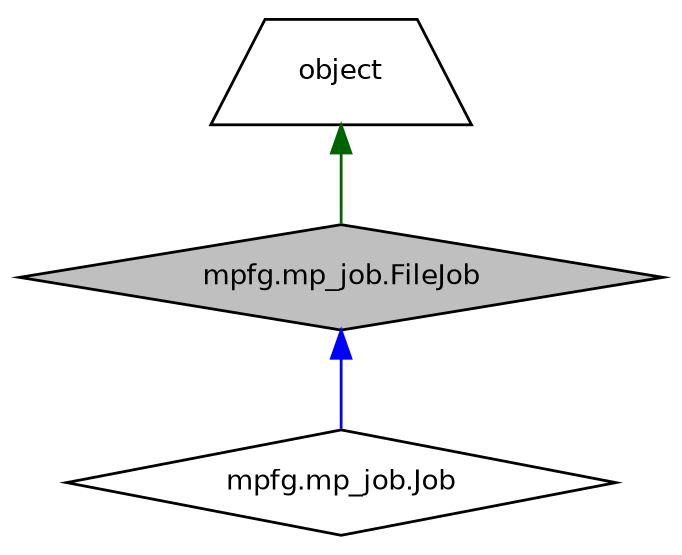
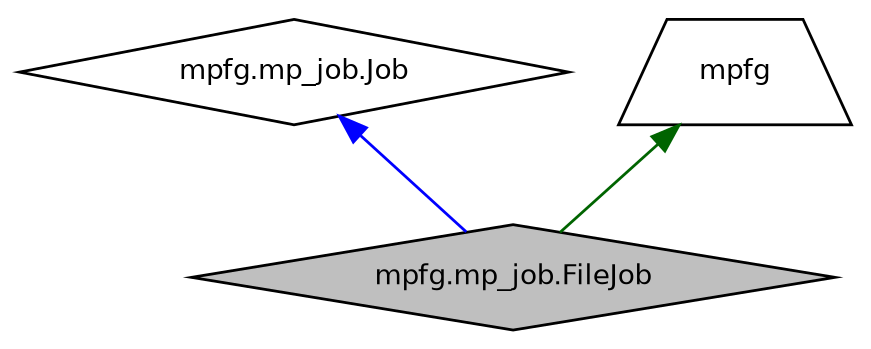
  digraph {
    node [color=black fillcolor=white fontname=Helvetica fontsize=10 shape=diamond style=filled]
    edge [dir=back fontname=Helvetica fontsize=10 labelfontname=Helvetica labelfontsize=10 style=solid]
    n1 [fillcolor=grey75 fontcolor=black height=0.2 label="mpfg.mp_job.FileJob" width=0.4]
    n2 [height=0.2 label="mpfg.mp_job.Job" width=0.4]
-   n3 [height=0.2 label=object shape=trapezium width=0.4]
-   n1 -> n2 [color=blue]
+   n3 [height=0.2 label=mpfg shape=trapezium width=0.4]
+   n2 -> n1 [color=blue]
    n3 -> n1 [color=darkgreen]
  }
